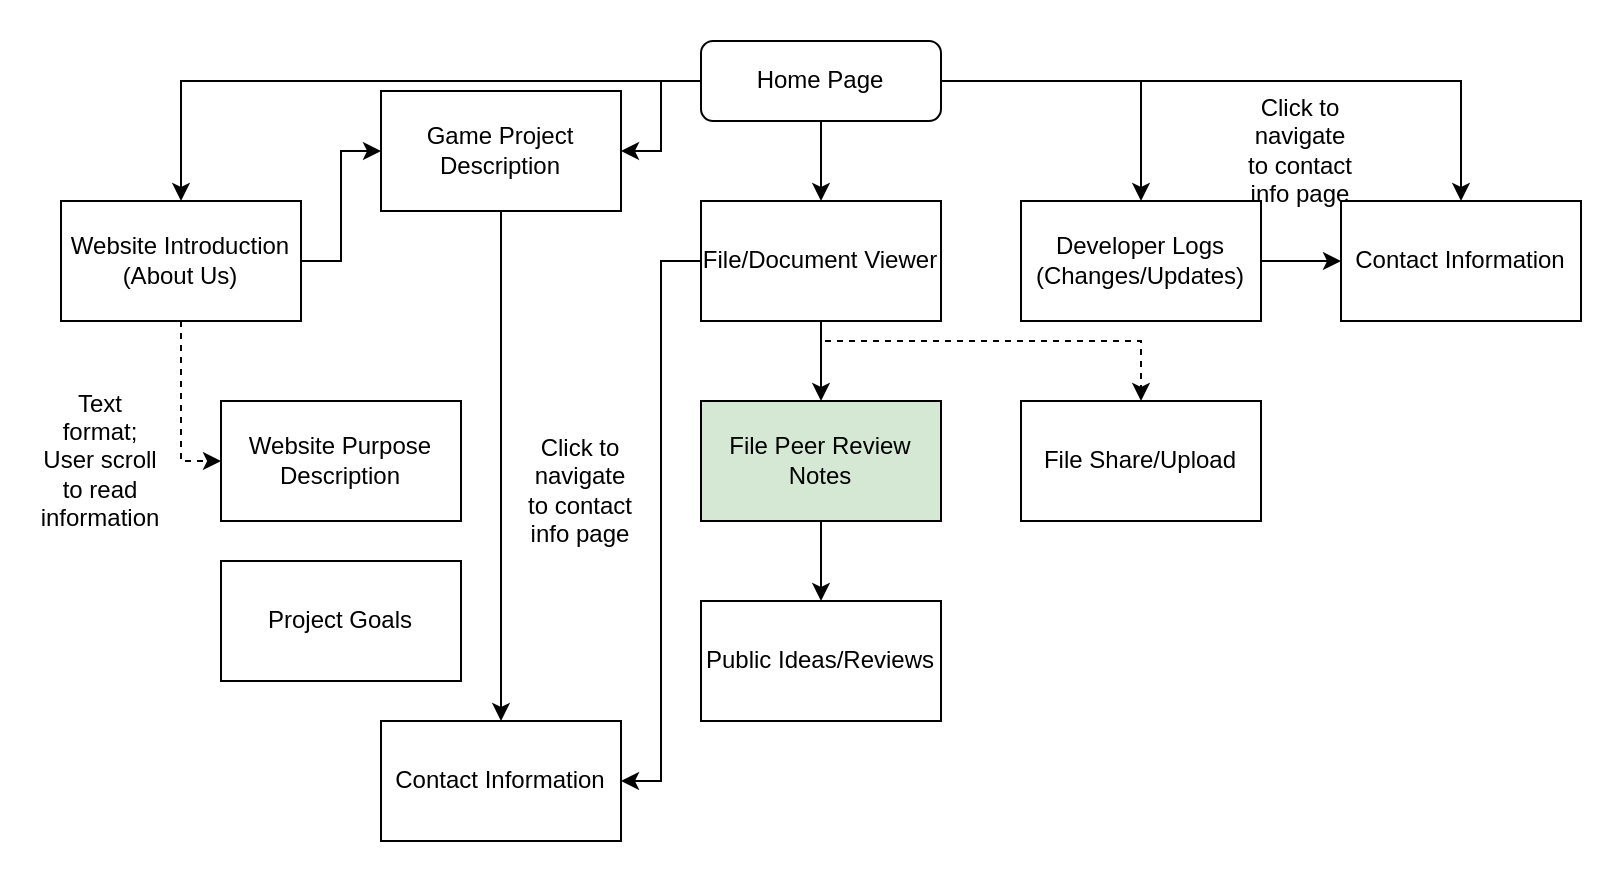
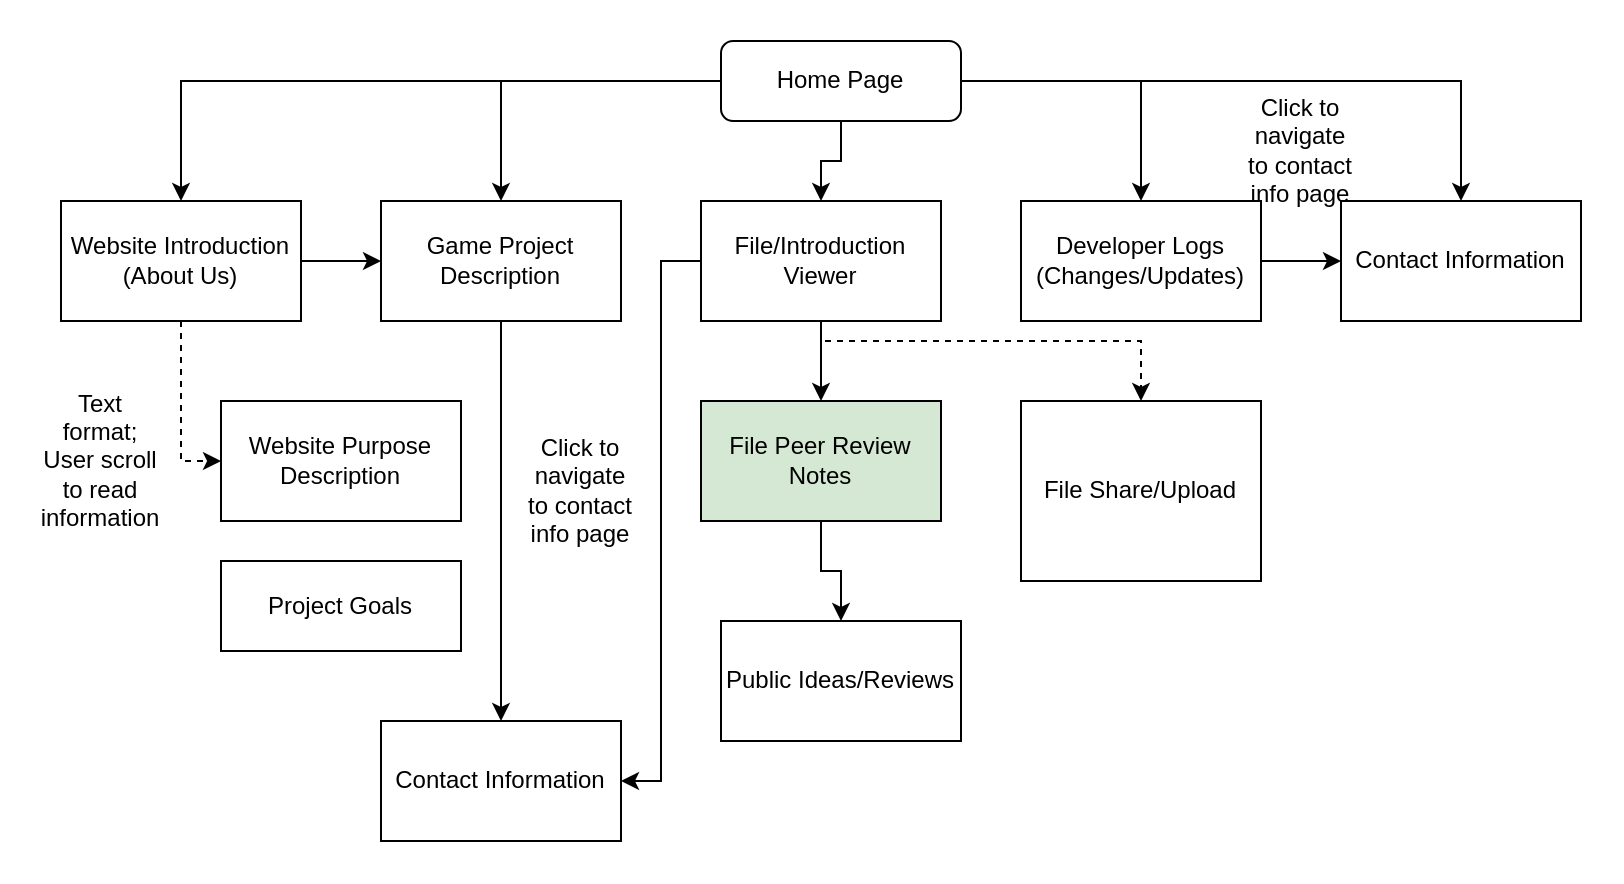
  <mxCell id="0" />
  <mxCell id="1" parent="0" />
  <mxCell id="2" style="edgeStyle=orthogonalEdgeStyle;rounded=0;orthogonalLoop=1;jettySize=auto;html=1;exitX=0;exitY=0.5;exitDx=0;exitDy=0;entryX=0.5;entryY=0;entryDx=0;entryDy=0;" edge="1" parent="1" source="7" target="10"><mxGeometry relative="1" as="geometry"><Array as="points"><mxPoint x="90" y="40" /></Array></mxGeometry></mxCell>
  <mxCell id="3" style="edgeStyle=orthogonalEdgeStyle;rounded=0;orthogonalLoop=1;jettySize=auto;html=1;" edge="1" parent="1" source="7" target="12"><mxGeometry relative="1" as="geometry" /></mxCell>
  <mxCell id="4" style="edgeStyle=orthogonalEdgeStyle;rounded=0;orthogonalLoop=1;jettySize=auto;html=1;entryX=0.5;entryY=0;entryDx=0;entryDy=0;" edge="1" parent="1" source="7" target="16"><mxGeometry relative="1" as="geometry" /></mxCell>
  <mxCell id="5" style="edgeStyle=orthogonalEdgeStyle;rounded=0;orthogonalLoop=1;jettySize=auto;html=1;entryX=0.5;entryY=0;entryDx=0;entryDy=0;" edge="1" parent="1" source="7" target="18"><mxGeometry relative="1" as="geometry" /></mxCell>
  <mxCell id="6" style="edgeStyle=orthogonalEdgeStyle;rounded=0;orthogonalLoop=1;jettySize=auto;html=1;entryX=0.5;entryY=0;entryDx=0;entryDy=0;" edge="1" parent="1" source="7" target="19"><mxGeometry relative="1" as="geometry" /></mxCell>
- <mxCell id="7" value="Home Page" style="rounded=1;whiteSpace=wrap;html=1;fontSize=12;glass=0;strokeWidth=1;shadow=0;" parent="1" vertex="1"><mxGeometry x="350" y="20" width="120" height="40" as="geometry" /></mxCell>
+ <mxCell id="7" value="Home Page" style="rounded=1;whiteSpace=wrap;html=1;fontSize=12;glass=0;strokeWidth=1;shadow=0;" parent="1" vertex="1"><mxGeometry x="360" y="20" width="120" height="40" as="geometry" /></mxCell>
  <mxCell id="8" style="edgeStyle=orthogonalEdgeStyle;rounded=0;orthogonalLoop=1;jettySize=auto;html=1;entryX=0;entryY=0.5;entryDx=0;entryDy=0;dashed=1;" edge="1" parent="1" source="10" target="20"><mxGeometry relative="1" as="geometry" /></mxCell>
  <mxCell id="9" style="edgeStyle=orthogonalEdgeStyle;rounded=0;orthogonalLoop=1;jettySize=auto;html=1;" edge="1" parent="1" source="10" target="12"><mxGeometry relative="1" as="geometry" /></mxCell>
  <mxCell id="10" value="Website Introduction (About Us)" style="rounded=0;whiteSpace=wrap;html=1;" vertex="1" parent="1"><mxGeometry y="100" width="120" height="60" as="geometry" x="30" /></mxCell>
  <mxCell id="11" style="edgeStyle=orthogonalEdgeStyle;rounded=0;orthogonalLoop=1;jettySize=auto;html=1;entryX=0.5;entryY=0;entryDx=0;entryDy=0;" edge="1" parent="1" source="12" target="22"><mxGeometry relative="1" as="geometry" /></mxCell>
- <mxCell id="12" value="Game Project Description" style="rounded=0;whiteSpace=wrap;html=1;" vertex="1" parent="1"><mxGeometry x="190" y="45" width="120" height="60" as="geometry" /></mxCell>
+ <mxCell id="12" value="Game Project Description" style="rounded=0;whiteSpace=wrap;html=1;" vertex="1" parent="1"><mxGeometry x="190" y="100" width="120" height="60" as="geometry" /></mxCell>
  <mxCell id="13" style="edgeStyle=orthogonalEdgeStyle;rounded=0;orthogonalLoop=1;jettySize=auto;html=1;entryX=0.5;entryY=0;entryDx=0;entryDy=0;" edge="1" parent="1" source="16" target="24"><mxGeometry relative="1" as="geometry" /></mxCell>
  <mxCell id="14" style="edgeStyle=orthogonalEdgeStyle;rounded=0;orthogonalLoop=1;jettySize=auto;html=1;exitX=0;exitY=0.5;exitDx=0;exitDy=0;entryX=1;entryY=0.5;entryDx=0;entryDy=0;" edge="1" parent="1" source="16" target="22"><mxGeometry relative="1" as="geometry" /></mxCell>
  <mxCell id="15" style="edgeStyle=orthogonalEdgeStyle;rounded=0;orthogonalLoop=1;jettySize=auto;html=1;entryX=0.5;entryY=0;entryDx=0;entryDy=0;dashed=1;" edge="1" parent="1" source="16" target="29"><mxGeometry relative="1" as="geometry"><Array as="points"><mxPoint x="410" y="170" /><mxPoint x="570" y="170" /></Array></mxGeometry></mxCell>
- <mxCell id="16" value="File/Document Viewer" style="rounded=0;whiteSpace=wrap;html=1;" vertex="1" parent="1"><mxGeometry x="350" y="100" width="120" height="60" as="geometry" /></mxCell>
+ <mxCell id="16" value="File/Introduction Viewer" style="rounded=0;whiteSpace=wrap;html=1;" vertex="1" parent="1"><mxGeometry x="350" y="100" width="120" height="60" as="geometry" /></mxCell>
  <mxCell id="17" style="edgeStyle=orthogonalEdgeStyle;rounded=0;orthogonalLoop=1;jettySize=auto;html=1;entryX=0;entryY=0.5;entryDx=0;entryDy=0;" edge="1" parent="1" source="18" target="19"><mxGeometry relative="1" as="geometry" /></mxCell>
  <mxCell id="18" value="Developer Logs (Changes/Updates)" style="rounded=0;whiteSpace=wrap;html=1;" vertex="1" parent="1"><mxGeometry x="510" y="100" width="120" height="60" as="geometry" /></mxCell>
  <mxCell id="19" value="Contact Information" style="rounded=0;whiteSpace=wrap;html=1;" vertex="1" parent="1"><mxGeometry x="670" y="100" width="120" height="60" as="geometry" /></mxCell>
  <mxCell id="20" value="Website Purpose Description" style="rounded=0;whiteSpace=wrap;html=1;" vertex="1" parent="1"><mxGeometry x="110" y="200" width="120" height="60" as="geometry" /></mxCell>
- <mxCell id="21" value="Project Goals" style="rounded=0;whiteSpace=wrap;html=1;" vertex="1" parent="1"><mxGeometry x="110" y="280" width="120" height="60" as="geometry" /></mxCell>
+ <mxCell id="21" value="Project Goals" style="rounded=0;whiteSpace=wrap;html=1;" vertex="1" parent="1"><mxGeometry x="110" y="280" width="120" height="45" as="geometry" /></mxCell>
  <mxCell id="22" value="Contact Information" style="rounded=0;whiteSpace=wrap;html=1;" vertex="1" parent="1"><mxGeometry x="190" y="360" width="120" height="60" as="geometry" /></mxCell>
  <mxCell id="23" style="edgeStyle=orthogonalEdgeStyle;rounded=0;orthogonalLoop=1;jettySize=auto;html=1;entryX=0.5;entryY=0;entryDx=0;entryDy=0;" edge="1" parent="1" source="24" target="25"><mxGeometry relative="1" as="geometry" /></mxCell>
  <mxCell id="24" value="File Peer Review Notes" style="rounded=0;whiteSpace=wrap;html=1;fillColor=#d5e8d4;" vertex="1" parent="1"><mxGeometry x="350" y="200" width="120" height="60" as="geometry" /></mxCell>
- <mxCell id="25" value="Public Ideas/Reviews" style="rounded=0;whiteSpace=wrap;html=1;" vertex="1" parent="1"><mxGeometry x="350" y="300" width="120" height="60" as="geometry" /></mxCell>
+ <mxCell id="25" value="Public Ideas/Reviews" style="rounded=0;whiteSpace=wrap;html=1;" vertex="1" parent="1"><mxGeometry x="360" y="310" width="120" height="60" as="geometry" /></mxCell>
  <mxCell id="26" value="Text format; User scroll to read information" style="text;html=1;strokeColor=none;fillColor=none;align=center;verticalAlign=middle;whiteSpace=wrap;rounded=0;rotation=0;" vertex="1" parent="1"><mxGeometry x="20" y="215" width="60" height="30" as="geometry" /></mxCell>
  <mxCell id="27" value="Click to navigate to contact info page" style="text;html=1;strokeColor=none;fillColor=none;align=center;verticalAlign=middle;whiteSpace=wrap;rounded=0;" vertex="1" parent="1"><mxGeometry x="260" y="230" width="60" height="30" as="geometry" /></mxCell>
  <mxCell id="28" value="Click to navigate to contact info page" style="text;html=1;strokeColor=none;fillColor=none;align=center;verticalAlign=middle;whiteSpace=wrap;rounded=0;" vertex="1" parent="1"><mxGeometry x="620" y="60" width="60" height="30" as="geometry" /></mxCell>
- <mxCell id="29" value="File Share/Upload" style="rounded=0;whiteSpace=wrap;html=1;" vertex="1" parent="1"><mxGeometry x="510" y="200" width="120" height="60" as="geometry" /></mxCell>
+ <mxCell id="29" value="File Share/Upload" style="rounded=0;whiteSpace=wrap;html=1;" vertex="1" parent="1"><mxGeometry x="510" y="200" width="120" height="90" as="geometry" /></mxCell>
